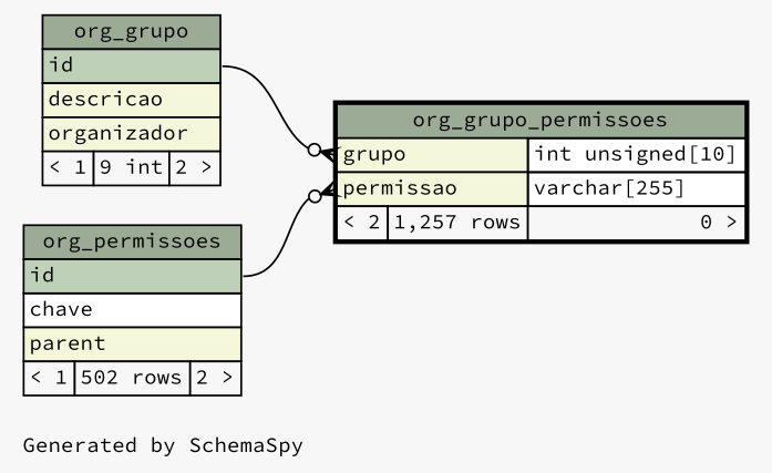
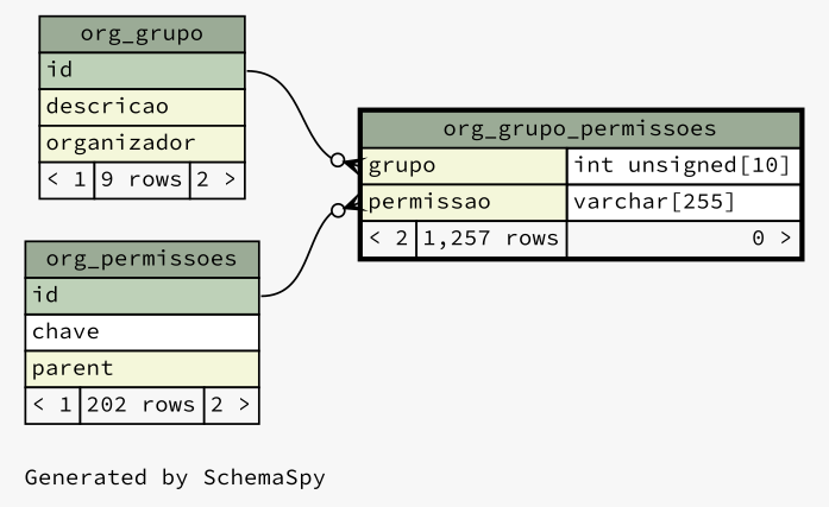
  digraph {
    bgcolor="#f7f7f7"
    fontname="Source Code Pro"
    fontsize=11
    label="\nGenerated by SchemaSpy"
    labeljust=l
    nodesep=0.18
    rankdir=RL
    ranksep=0.46
    node [fontname="Source Code Pro" fontsize=11 shape=plaintext]
    edge [arrowhead=none arrowsize=0.8 arrowtail=crowodot dir=back fontname="Source Code Pro" headport="id:e"]
    n1 [label=<     <TABLE BORDER="2" CELLBORDER="1" CELLSPACING="0" BGCOLOR="#ffffff">       <TR><TD COLSPAN="3" BGCOLOR="#9bab96" ALIGN="CENTER">org_grupo_permissoes</TD></TR>       <TR><TD PORT="grupo" COLSPAN="2" BGCOLOR="#f4f7da" ALIGN="LEFT">grupo</TD><TD PORT="grupo.type" ALIGN="LEFT">int unsigned[10]</TD></TR>       <TR><TD PORT="permissao" COLSPAN="2" BGCOLOR="#f4f7da" ALIGN="LEFT">permissao</TD><TD PORT="permissao.type" ALIGN="LEFT">varchar[255]</TD></TR>       <TR><TD ALIGN="LEFT" BGCOLOR="#f7f7f7">&lt; 2</TD><TD ALIGN="RIGHT" BGCOLOR="#f7f7f7">1,257 rows</TD><TD ALIGN="RIGHT" BGCOLOR="#f7f7f7">0 &gt;</TD></TR>     </TABLE>>]
-   n2 [label=<     <TABLE BORDER="0" CELLBORDER="1" CELLSPACING="0" BGCOLOR="#ffffff">       <TR><TD COLSPAN="3" BGCOLOR="#9bab96" ALIGN="CENTER">org_grupo</TD></TR>       <TR><TD PORT="id" COLSPAN="3" BGCOLOR="#bed1b8" ALIGN="LEFT">id</TD></TR>       <TR><TD PORT="descricao" COLSPAN="3" BGCOLOR="#f4f7da" ALIGN="LEFT">descricao</TD></TR>       <TR><TD PORT="organizador" COLSPAN="3" BGCOLOR="#f4f7da" ALIGN="LEFT">organizador</TD></TR>       <TR><TD ALIGN="LEFT" BGCOLOR="#f7f7f7">&lt; 1</TD><TD ALIGN="RIGHT" BGCOLOR="#f7f7f7">9 int</TD><TD ALIGN="RIGHT" BGCOLOR="#f7f7f7">2 &gt;</TD></TR>     </TABLE>>]
-   n3 [label=<     <TABLE BORDER="0" CELLBORDER="1" CELLSPACING="0" BGCOLOR="#ffffff">       <TR><TD COLSPAN="3" BGCOLOR="#9bab96" ALIGN="CENTER">org_permissoes</TD></TR>       <TR><TD PORT="id" COLSPAN="3" BGCOLOR="#bed1b8" ALIGN="LEFT">id</TD></TR>       <TR><TD PORT="chave" COLSPAN="3" ALIGN="LEFT">chave</TD></TR>       <TR><TD PORT="parent" COLSPAN="3" BGCOLOR="#f4f7da" ALIGN="LEFT">parent</TD></TR>       <TR><TD ALIGN="LEFT" BGCOLOR="#f7f7f7">&lt; 1</TD><TD ALIGN="RIGHT" BGCOLOR="#f7f7f7">502 rows</TD><TD ALIGN="RIGHT" BGCOLOR="#f7f7f7">2 &gt;</TD></TR>     </TABLE>>]
+   n2 [label=<     <TABLE BORDER="0" CELLBORDER="1" CELLSPACING="0" BGCOLOR="#ffffff">       <TR><TD COLSPAN="3" BGCOLOR="#9bab96" ALIGN="CENTER">org_grupo</TD></TR>       <TR><TD PORT="id" COLSPAN="3" BGCOLOR="#bed1b8" ALIGN="LEFT">id</TD></TR>       <TR><TD PORT="descricao" COLSPAN="3" BGCOLOR="#f4f7da" ALIGN="LEFT">descricao</TD></TR>       <TR><TD PORT="organizador" COLSPAN="3" BGCOLOR="#f4f7da" ALIGN="LEFT">organizador</TD></TR>       <TR><TD ALIGN="LEFT" BGCOLOR="#f7f7f7">&lt; 1</TD><TD ALIGN="RIGHT" BGCOLOR="#f7f7f7">9 rows</TD><TD ALIGN="RIGHT" BGCOLOR="#f7f7f7">2 &gt;</TD></TR>     </TABLE>>]
+   n3 [label=<     <TABLE BORDER="0" CELLBORDER="1" CELLSPACING="0" BGCOLOR="#ffffff">       <TR><TD COLSPAN="3" BGCOLOR="#9bab96" ALIGN="CENTER">org_permissoes</TD></TR>       <TR><TD PORT="id" COLSPAN="3" BGCOLOR="#bed1b8" ALIGN="LEFT">id</TD></TR>       <TR><TD PORT="chave" COLSPAN="3" ALIGN="LEFT">chave</TD></TR>       <TR><TD PORT="parent" COLSPAN="3" BGCOLOR="#f4f7da" ALIGN="LEFT">parent</TD></TR>       <TR><TD ALIGN="LEFT" BGCOLOR="#f7f7f7">&lt; 1</TD><TD ALIGN="RIGHT" BGCOLOR="#f7f7f7">202 rows</TD><TD ALIGN="RIGHT" BGCOLOR="#f7f7f7">2 &gt;</TD></TR>     </TABLE>>]
    n1 -> n2 [tailport="grupo:w"]
    n1 -> n3 [tailport="permissao:w"]
  }
